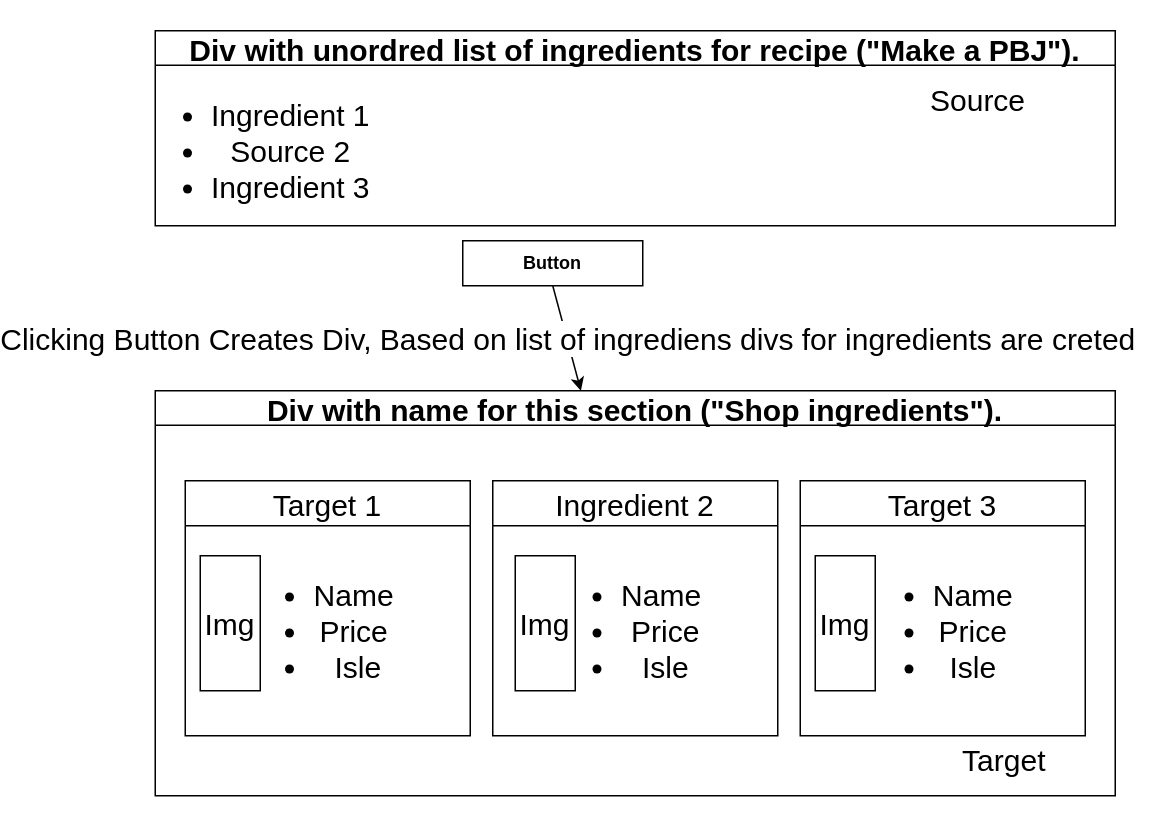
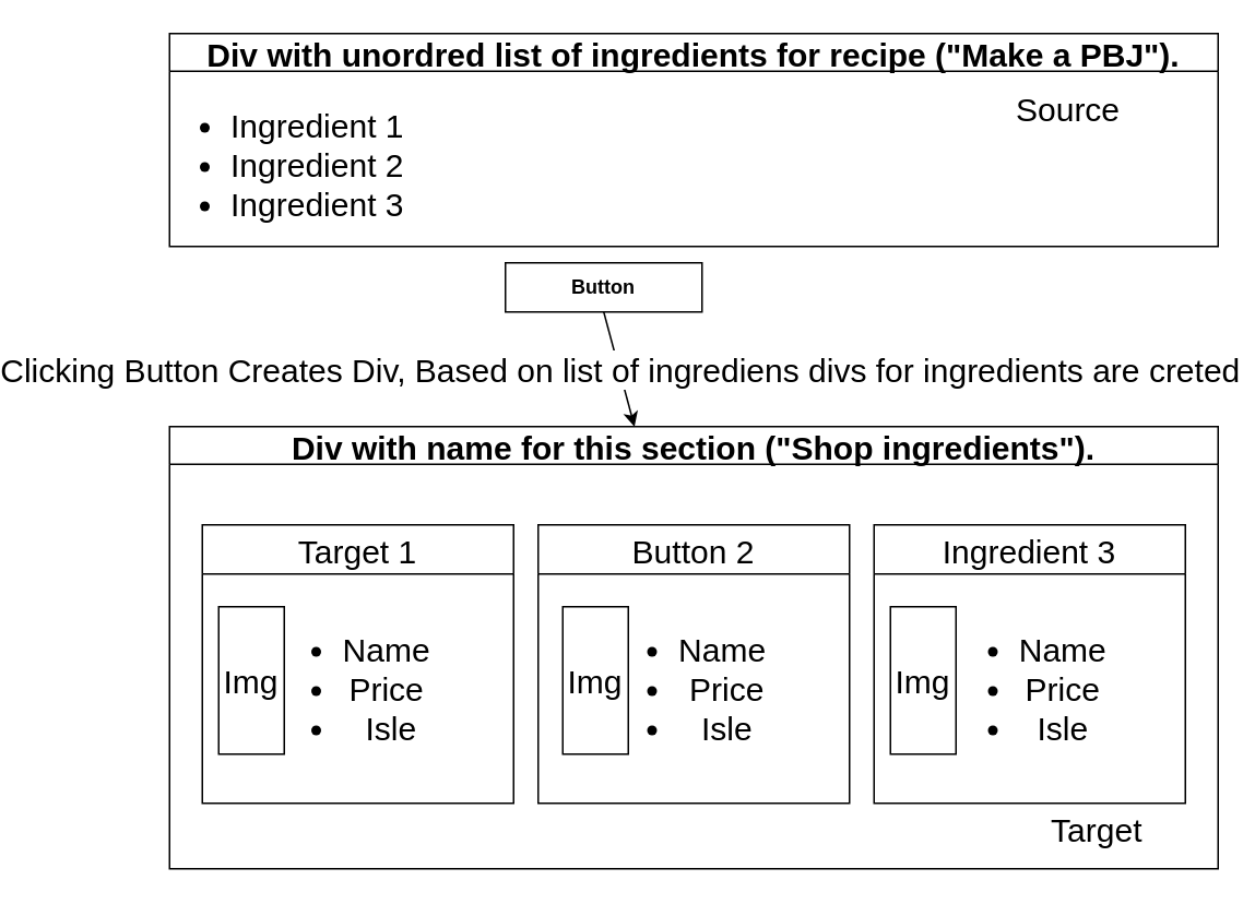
  <mxCell id="0" />
  <mxCell id="1" parent="0" />
  <mxCell id="2" value="Button" style="rounded=0;whiteSpace=wrap;html=1;fontStyle=1" parent="1" vertex="1"><mxGeometry x="235" y="160" width="120" height="30" as="geometry" /></mxCell>
  <mxCell id="3" value="Div with name for this section (&quot;Shop ingredients&quot;)." style="swimlane;fontSize=20;" vertex="1" parent="1"><mxGeometry x="30" y="260" width="640" height="270" as="geometry" /></mxCell>
- <mxCell id="4" value="Ingredient 2" style="swimlane;fontStyle=0;childLayout=stackLayout;horizontal=1;startSize=30;horizontalStack=0;resizeParent=1;resizeParentMax=0;resizeLast=0;collapsible=1;marginBottom=0;fontSize=20;" vertex="1" parent="3"><mxGeometry x="225" y="60" width="190" height="170" as="geometry" /></mxCell>
+ <mxCell id="4" value="Button 2" style="swimlane;fontStyle=0;childLayout=stackLayout;horizontal=1;startSize=30;horizontalStack=0;resizeParent=1;resizeParentMax=0;resizeLast=0;collapsible=1;marginBottom=0;fontSize=20;" vertex="1" parent="3"><mxGeometry x="225" y="60" width="190" height="170" as="geometry" /></mxCell>
  <mxCell id="5" value="&lt;ul&gt;&lt;li&gt;Name&amp;nbsp;&lt;/li&gt;&lt;li&gt;Price&lt;/li&gt;&lt;li&gt;Isle&lt;/li&gt;&lt;/ul&gt;" style="text;html=1;align=center;verticalAlign=middle;resizable=0;points=[];autosize=1;strokeColor=none;fillColor=none;fontSize=20;" vertex="1" parent="4"><mxGeometry y="30" width="190" height="140" as="geometry" /></mxCell>
- <mxCell id="6" value="Target 3" style="swimlane;fontStyle=0;childLayout=stackLayout;horizontal=1;startSize=30;horizontalStack=0;resizeParent=1;resizeParentMax=0;resizeLast=0;collapsible=1;marginBottom=0;fontSize=20;" vertex="1" parent="3"><mxGeometry x="430" y="60" width="190" height="170" as="geometry" /></mxCell>
+ <mxCell id="6" value="Ingredient 3" style="swimlane;fontStyle=0;childLayout=stackLayout;horizontal=1;startSize=30;horizontalStack=0;resizeParent=1;resizeParentMax=0;resizeLast=0;collapsible=1;marginBottom=0;fontSize=20;" vertex="1" parent="3"><mxGeometry x="430" y="60" width="190" height="170" as="geometry" /></mxCell>
  <mxCell id="7" value="&lt;ul&gt;&lt;li&gt;Name&lt;/li&gt;&lt;li&gt;Price&lt;/li&gt;&lt;li&gt;Isle&lt;/li&gt;&lt;/ul&gt;" style="text;html=1;align=center;verticalAlign=middle;resizable=0;points=[];autosize=1;strokeColor=none;fillColor=none;fontSize=20;" vertex="1" parent="6"><mxGeometry y="30" width="190" height="140" as="geometry" /></mxCell>
  <mxCell id="8" value="Target 1" style="swimlane;fontStyle=0;childLayout=stackLayout;horizontal=1;startSize=30;horizontalStack=0;resizeParent=1;resizeParentMax=0;resizeLast=0;collapsible=1;marginBottom=0;fontSize=20;" vertex="1" parent="3"><mxGeometry x="20" y="60" width="190" height="170" as="geometry" /></mxCell>
  <mxCell id="9" value="&lt;ul&gt;&lt;li&gt;Name&amp;nbsp;&lt;/li&gt;&lt;li&gt;Price&amp;nbsp;&lt;/li&gt;&lt;li&gt;Isle&lt;/li&gt;&lt;/ul&gt;" style="text;html=1;align=center;verticalAlign=middle;resizable=0;points=[];autosize=1;strokeColor=none;fillColor=none;fontSize=20;" vertex="1" parent="8"><mxGeometry y="30" width="190" height="140" as="geometry" /></mxCell>
  <mxCell id="10" value="Div with unordred list of ingredients for recipe (&quot;Make a PBJ&quot;)." style="swimlane;fontSize=20;" vertex="1" parent="1"><mxGeometry x="30" y="20" width="640" height="130" as="geometry" /></mxCell>
- <mxCell id="11" value="&lt;ul&gt;&lt;li&gt;Ingredient 1&lt;/li&gt;&lt;li&gt;Source 2&lt;/li&gt;&lt;li&gt;Ingredient 3&lt;/li&gt;&lt;/ul&gt;" style="text;html=1;align=center;verticalAlign=middle;resizable=0;points=[];autosize=1;strokeColor=none;fillColor=none;fontSize=20;" vertex="1" parent="10"><mxGeometry x="-10" y="10" width="160" height="140" as="geometry" /></mxCell>
+ <mxCell id="11" value="&lt;ul&gt;&lt;li&gt;Ingredient 1&lt;/li&gt;&lt;li&gt;Ingredient 2&lt;/li&gt;&lt;li&gt;Ingredient 3&lt;/li&gt;&lt;/ul&gt;" style="text;html=1;align=center;verticalAlign=middle;resizable=0;points=[];autosize=1;strokeColor=none;fillColor=none;fontSize=20;" vertex="1" parent="10"><mxGeometry x="-10" y="10" width="160" height="140" as="geometry" /></mxCell>
  <mxCell id="12" value="Img" style="whiteSpace=wrap;html=1;fontSize=20;" vertex="1" parent="1"><mxGeometry x="60" y="370" width="40" height="90" as="geometry" /></mxCell>
  <mxCell id="13" value="Img" style="whiteSpace=wrap;html=1;fontSize=20;" vertex="1" parent="1"><mxGeometry x="270" y="370" width="40" height="90" as="geometry" /></mxCell>
  <mxCell id="14" value="Img" style="whiteSpace=wrap;html=1;fontSize=20;" vertex="1" parent="1"><mxGeometry x="470" y="370" width="40" height="90" as="geometry" /></mxCell>
  <mxCell id="15" value="" style="endArrow=classic;html=1;fontSize=20;exitX=0.5;exitY=1;exitDx=0;exitDy=0;" edge="1" parent="1" source="2" target="3"><mxGeometry relative="1" as="geometry"><mxPoint x="230" y="230" as="sourcePoint" /><mxPoint x="390" y="230" as="targetPoint" /></mxGeometry></mxCell>
  <mxCell id="16" value="Clicking Button Creates Div, Based on list of ingrediens divs for ingredients are creted" style="edgeLabel;resizable=0;html=1;align=center;verticalAlign=middle;fontSize=20;" connectable="0" vertex="1" parent="15"><mxGeometry relative="1" as="geometry" /></mxCell>
  <mxCell id="17" value="Source" style="edgeLabel;resizable=0;html=1;align=left;verticalAlign=bottom;fontSize=20;" connectable="0" vertex="1" parent="15"><mxGeometry x="-1" relative="1" as="geometry"><mxPoint x="250" y="-110" as="offset" /></mxGeometry></mxCell>
  <mxCell id="18" value="Target" style="edgeLabel;resizable=0;html=1;align=right;verticalAlign=bottom;fontSize=20;" connectable="0" vertex="1" parent="15"><mxGeometry x="1" relative="1" as="geometry"><mxPoint x="310" y="260" as="offset" /></mxGeometry></mxCell>
